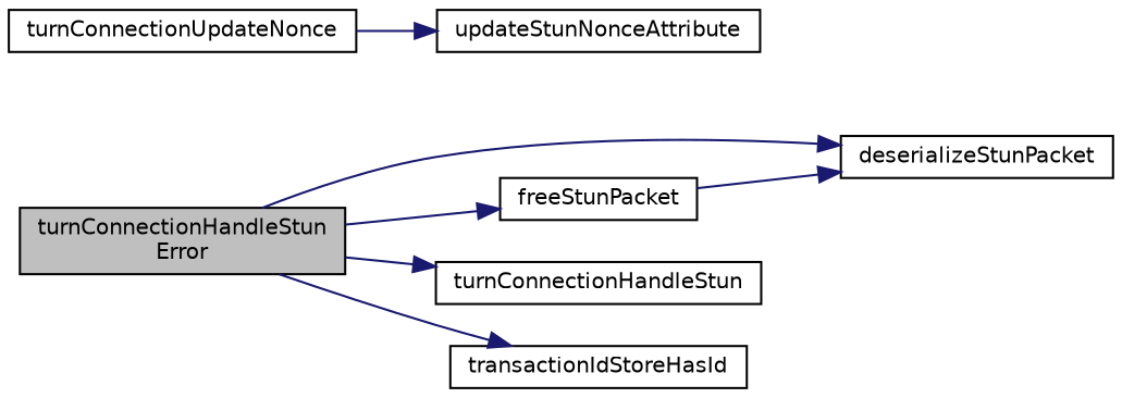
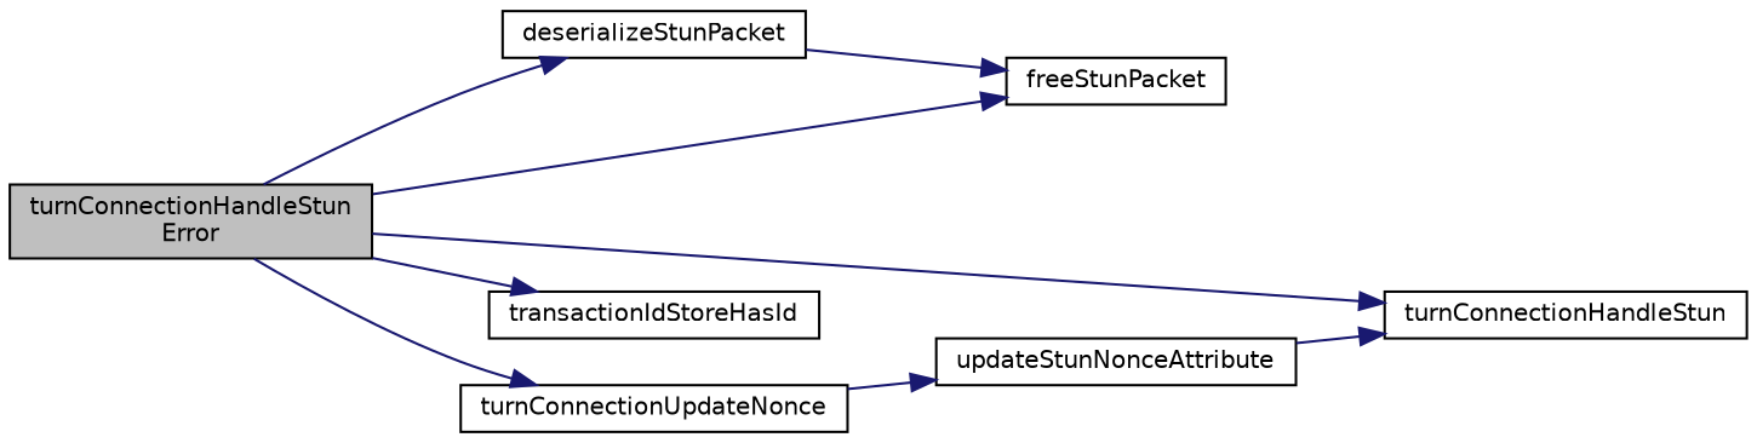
  digraph {
    rankdir=LR
    node [color=black fillcolor=white fontname=Helvetica fontsize=10 shape=record style=filled]
    edge [color=midnightblue fontname=Helvetica fontsize=10 labelfontname=Helvetica labelfontsize=10 style=solid]
    n1 [fillcolor=grey75 fontcolor=black height=0.2 label="turnConnectionHandleStun\lError" width=0.4]
    n2 [height=0.2 label=deserializeStunPacket width=0.4]
    n3 [height=0.2 label=freeStunPacket width=0.4]
    n4 [height=0.2 label=turnConnectionHandleStun width=0.4]
    n5 [height=0.2 label=transactionIdStoreHasId width=0.4]
    n6 [height=0.2 label=turnConnectionUpdateNonce width=0.4]
    n7 [height=0.2 label=updateStunNonceAttribute width=0.4]
    n1 -> n2
    n1 -> n3
    n1 -> n4
    n1 -> n5
-   n3 -> n2
+   n1 -> n6
+   n2 -> n3
    n6 -> n7
+   n7 -> n4
  }
